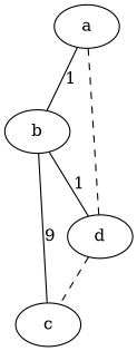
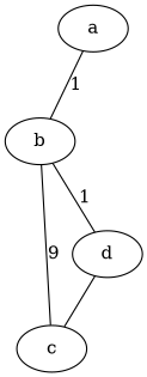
  strict graph {
    edge [color=black style=solid]
    a
    b
    d
    c
    a -- b [label=1]
-   a -- d [style=dashed]
    b -- d [label=1]
    b -- c [label=9]
-   d -- c [style=dashed]
+   d -- c
  }
